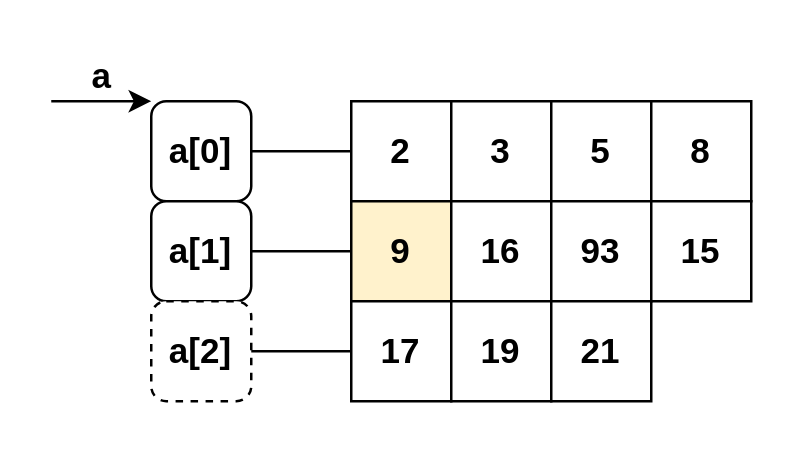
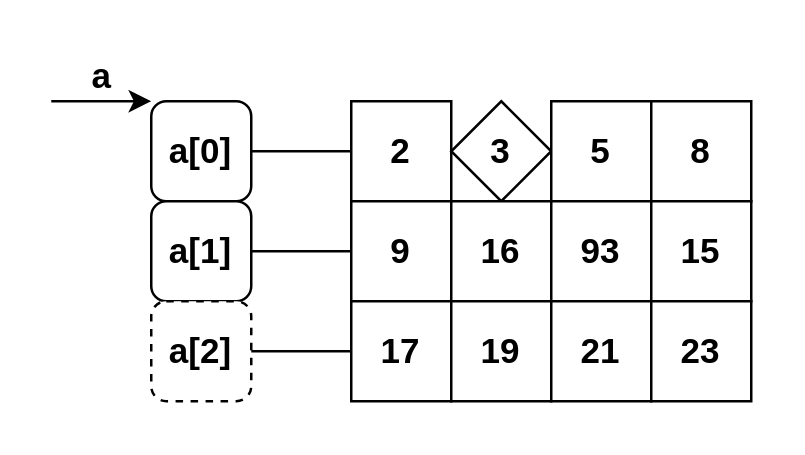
  <mxCell id="0" />
  <mxCell id="1" parent="0" />
  <mxCell id="2" value="&lt;b&gt;&lt;font style=&quot;font-size: 14px&quot;&gt;a[0]&lt;/font&gt;&lt;/b&gt;" style="rounded=1;whiteSpace=wrap;html=1;" parent="1" vertex="1"><mxGeometry x="60" y="40" width="40" height="40" as="geometry" /></mxCell>
  <mxCell id="3" value="&lt;b&gt;&lt;font style=&quot;font-size: 14px&quot;&gt;a[1]&lt;/font&gt;&lt;/b&gt;" style="rounded=1;whiteSpace=wrap;html=1;" parent="1" vertex="1"><mxGeometry x="60" y="80" width="40" height="40" as="geometry" /></mxCell>
  <mxCell id="4" value="&lt;b&gt;&lt;font style=&quot;font-size: 14px&quot;&gt;a[2]&lt;/font&gt;&lt;/b&gt;" style="rounded=1;whiteSpace=wrap;html=1;dashed=1;" parent="1" vertex="1"><mxGeometry x="60" y="120" width="40" height="40" as="geometry" /></mxCell>
  <mxCell id="5" value="" style="endArrow=classic;html=1;entryX=0;entryY=0;entryDx=0;entryDy=0;" parent="1" target="2" edge="1"><mxGeometry width="50" height="50" relative="1" as="geometry"><mxPoint x="20" y="40" as="sourcePoint" /><mxPoint x="0" y="50" as="targetPoint" /></mxGeometry></mxCell>
  <mxCell id="6" value="&lt;span style=&quot;font-size: 14px&quot;&gt;&lt;b&gt;a&lt;/b&gt;&lt;/span&gt;" style="text;html=1;align=center;verticalAlign=middle;resizable=0;points=[];autosize=1;" parent="1" vertex="1"><mxGeometry x="30" y="20" width="20" height="20" as="geometry" /></mxCell>
  <mxCell id="7" value="" style="endArrow=none;html=1;exitX=1;exitY=0.5;exitDx=0;exitDy=0;entryX=0;entryY=0.5;entryDx=0;entryDy=0;" parent="1" source="2" edge="1"><mxGeometry width="50" height="50" relative="1" as="geometry"><mxPoint x="60" y="270" as="sourcePoint" /><mxPoint x="140" y="60" as="targetPoint" /></mxGeometry></mxCell>
  <mxCell id="8" value="" style="endArrow=none;html=1;exitX=1;exitY=0.5;exitDx=0;exitDy=0;entryX=0;entryY=0.5;entryDx=0;entryDy=0;" parent="1" source="3" edge="1"><mxGeometry width="50" height="50" relative="1" as="geometry"><mxPoint x="110" y="70" as="sourcePoint" /><mxPoint x="140" y="100" as="targetPoint" /></mxGeometry></mxCell>
  <mxCell id="9" value="" style="endArrow=none;html=1;exitX=1;exitY=0.5;exitDx=0;exitDy=0;entryX=0;entryY=0.5;entryDx=0;entryDy=0;" parent="1" source="4" edge="1"><mxGeometry width="50" height="50" relative="1" as="geometry"><mxPoint x="120" y="80" as="sourcePoint" /><mxPoint x="140" y="140" as="targetPoint" /></mxGeometry></mxCell>
  <mxCell id="10" value="&lt;span style=&quot;font-size: 14px&quot;&gt;&lt;b&gt;2&lt;/b&gt;&lt;/span&gt;" style="rounded=0;whiteSpace=wrap;html=1;" vertex="1" parent="1"><mxGeometry x="140" y="40" width="40" height="40" as="geometry" /></mxCell>
- <mxCell id="11" value="&lt;span style=&quot;font-size: 14px&quot;&gt;&lt;b&gt;3&lt;/b&gt;&lt;/span&gt;" style="rounded=0;whiteSpace=wrap;html=1;" vertex="1" parent="1"><mxGeometry x="180" y="40" width="40" height="40" as="geometry" /></mxCell>
+ <mxCell id="11" value="&lt;span style=&quot;font-size: 14px&quot;&gt;&lt;b&gt;3&lt;/b&gt;&lt;/span&gt;" style="rhombus;whiteSpace=wrap;html=1;" vertex="1" parent="1"><mxGeometry x="180" y="40" width="40" height="40" as="geometry" /></mxCell>
  <mxCell id="12" value="&lt;span style=&quot;font-size: 14px&quot;&gt;&lt;b&gt;5&lt;/b&gt;&lt;/span&gt;" style="rounded=0;whiteSpace=wrap;html=1;" vertex="1" parent="1"><mxGeometry x="220" y="40" width="40" height="40" as="geometry" /></mxCell>
  <mxCell id="13" value="&lt;span style=&quot;font-size: 14px&quot;&gt;&lt;b&gt;8&lt;/b&gt;&lt;/span&gt;" style="rounded=0;whiteSpace=wrap;html=1;" vertex="1" parent="1"><mxGeometry x="260" y="40" width="40" height="40" as="geometry" /></mxCell>
- <mxCell id="14" value="&lt;span style=&quot;font-size: 14px&quot;&gt;&lt;b&gt;9&lt;/b&gt;&lt;/span&gt;" style="rounded=0;whiteSpace=wrap;html=1;fillColor=#fff2cc;" vertex="1" parent="1"><mxGeometry x="140" y="80" width="40" height="40" as="geometry" /></mxCell>
+ <mxCell id="14" value="&lt;span style=&quot;font-size: 14px&quot;&gt;&lt;b&gt;9&lt;/b&gt;&lt;/span&gt;" style="rounded=0;whiteSpace=wrap;html=1;" vertex="1" parent="1"><mxGeometry x="140" y="80" width="40" height="40" as="geometry" /></mxCell>
  <mxCell id="15" value="&lt;span style=&quot;font-size: 14px&quot;&gt;&lt;b&gt;16&lt;/b&gt;&lt;/span&gt;" style="rounded=0;whiteSpace=wrap;html=1;" vertex="1" parent="1"><mxGeometry x="180" y="80" width="40" height="40" as="geometry" /></mxCell>
  <mxCell id="16" value="&lt;span style=&quot;font-size: 14px&quot;&gt;&lt;b&gt;93&lt;/b&gt;&lt;/span&gt;" style="rounded=0;whiteSpace=wrap;html=1;" vertex="1" parent="1"><mxGeometry x="220" y="80" width="40" height="40" as="geometry" /></mxCell>
  <mxCell id="17" value="&lt;span style=&quot;font-size: 14px&quot;&gt;&lt;b&gt;15&lt;/b&gt;&lt;/span&gt;" style="rounded=0;whiteSpace=wrap;html=1;" vertex="1" parent="1"><mxGeometry x="260" y="80" width="40" height="40" as="geometry" /></mxCell>
  <mxCell id="18" value="&lt;span style=&quot;font-size: 14px&quot;&gt;&lt;b&gt;17&lt;/b&gt;&lt;/span&gt;" style="rounded=0;whiteSpace=wrap;html=1;" vertex="1" parent="1"><mxGeometry x="140" y="120" width="40" height="40" as="geometry" /></mxCell>
  <mxCell id="19" value="&lt;span style=&quot;font-size: 14px&quot;&gt;&lt;b&gt;19&lt;/b&gt;&lt;/span&gt;" style="rounded=0;whiteSpace=wrap;html=1;" vertex="1" parent="1"><mxGeometry x="180" y="120" width="40" height="40" as="geometry" /></mxCell>
  <mxCell id="20" value="&lt;span style=&quot;font-size: 14px&quot;&gt;&lt;b&gt;21&lt;/b&gt;&lt;/span&gt;" style="rounded=0;whiteSpace=wrap;html=1;" vertex="1" parent="1"><mxGeometry x="220" y="120" width="40" height="40" as="geometry" /></mxCell>
+ <mxCell id="21" value="&lt;span style=&quot;font-size: 14px&quot;&gt;&lt;b&gt;23&lt;/b&gt;&lt;/span&gt;" style="rounded=0;whiteSpace=wrap;html=1;" vertex="1" parent="1"><mxGeometry x="260" y="120" width="40" height="40" as="geometry" /></mxCell>
